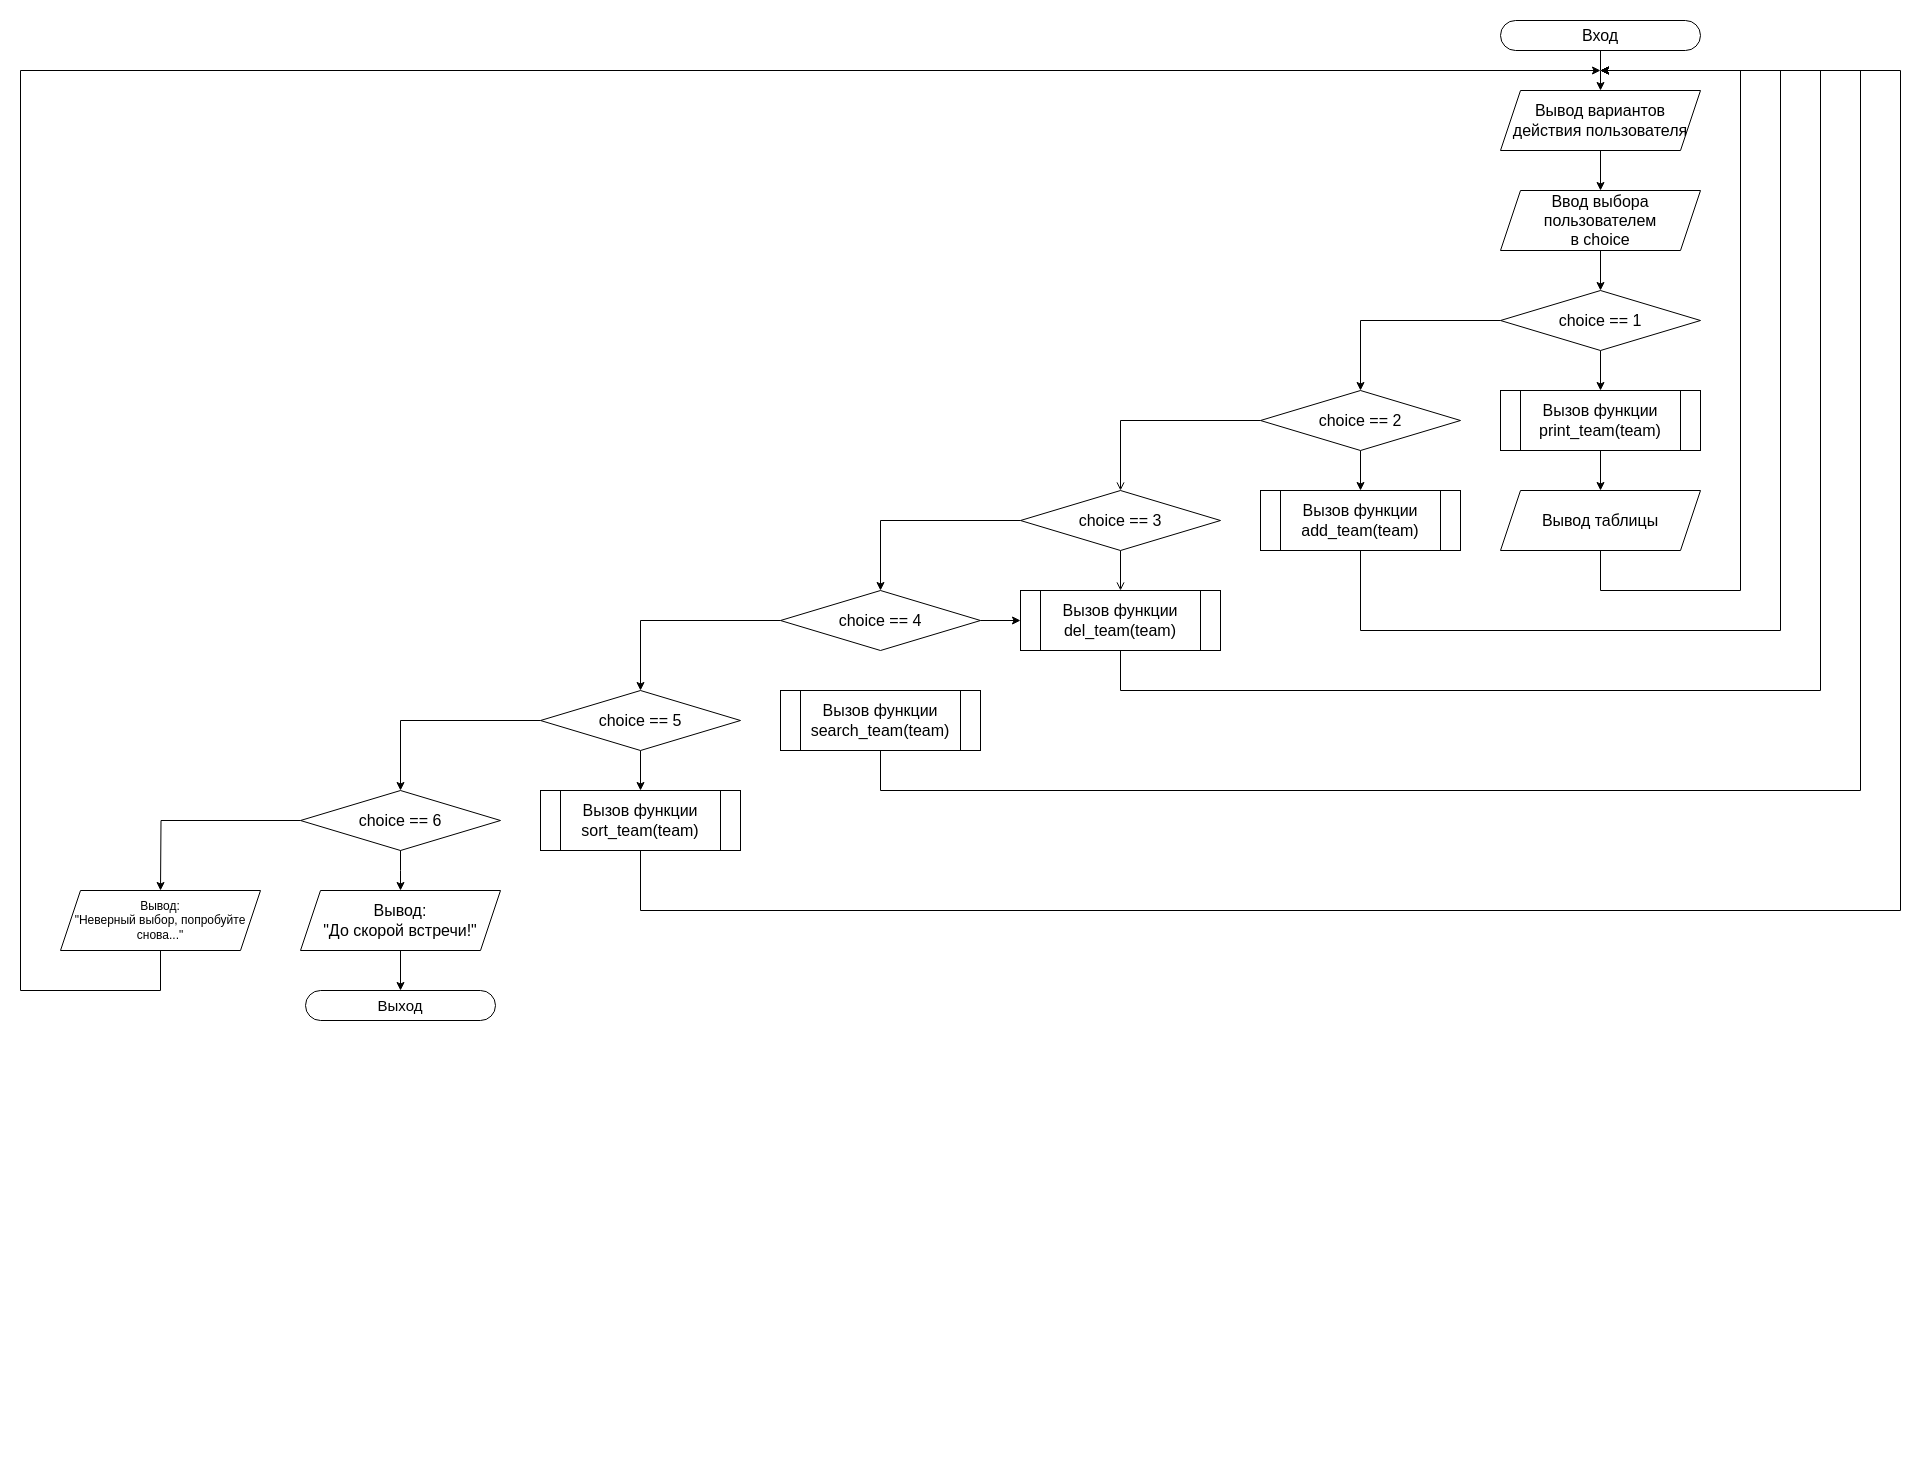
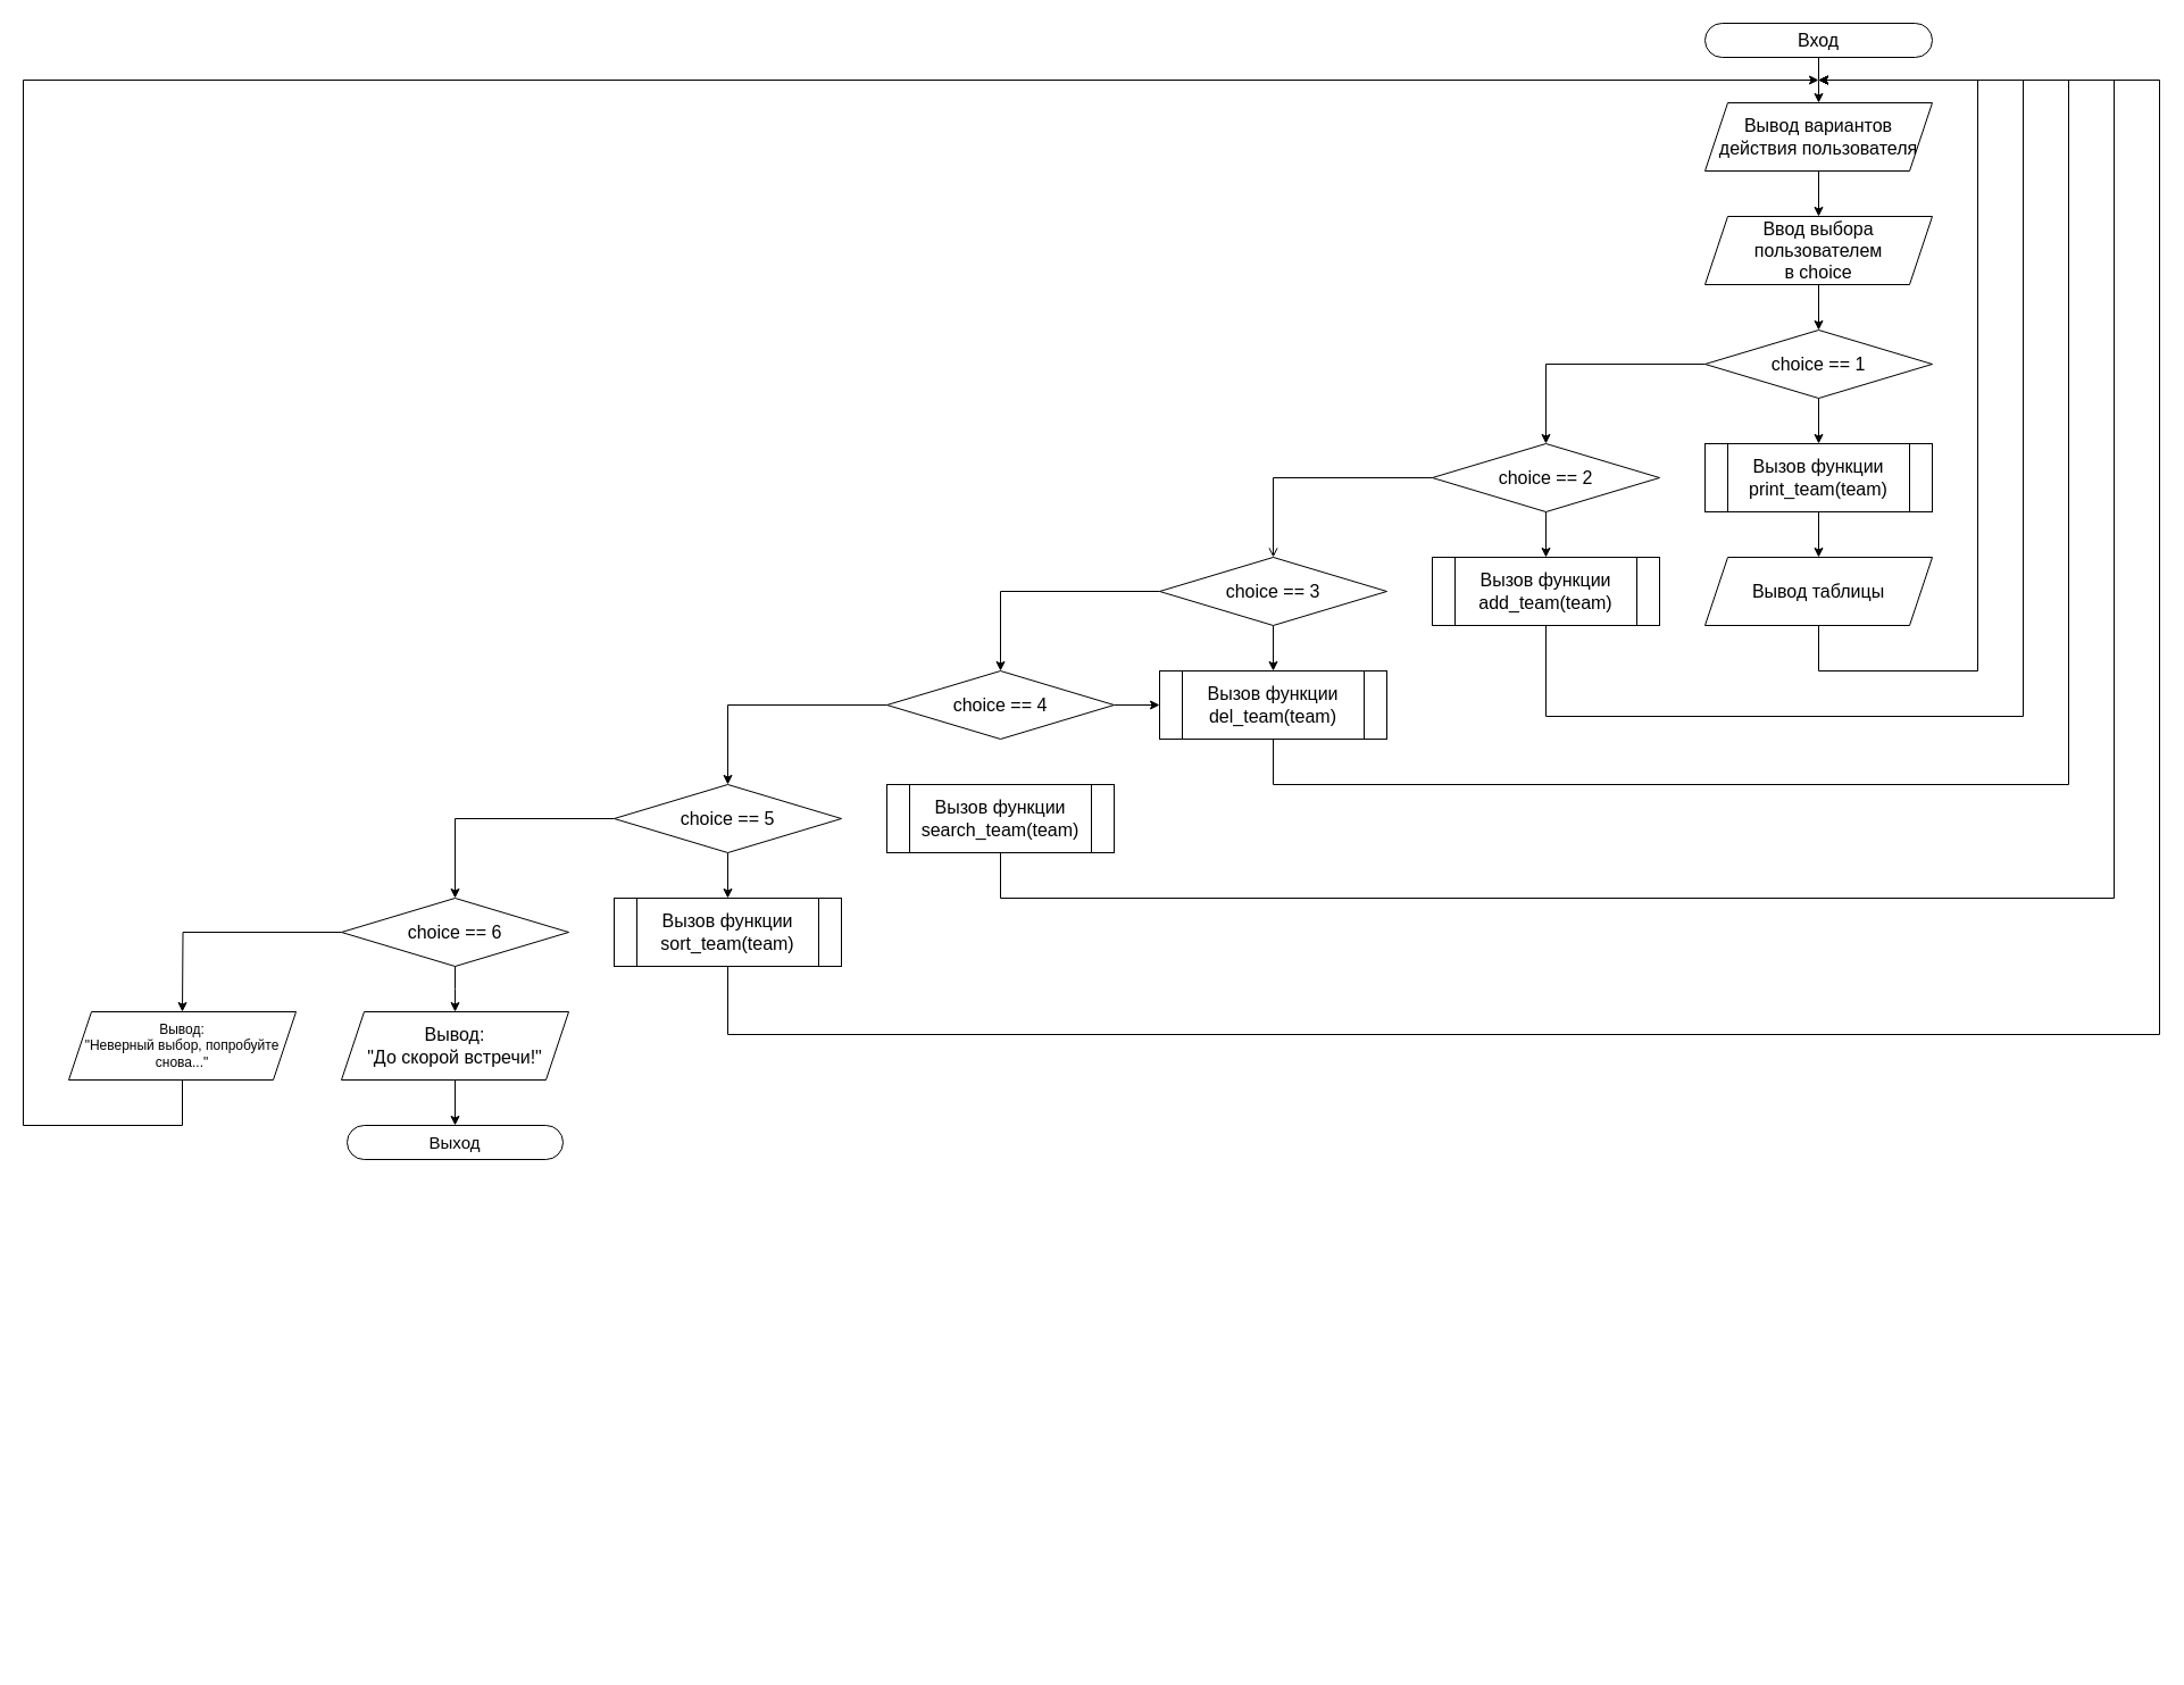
  <mxCell id="0" />
  <mxCell id="1" parent="0" />
  <mxCell id="2" style="edgeStyle=orthogonalEdgeStyle;rounded=0;orthogonalLoop=1;jettySize=auto;html=1;fontSize=16;" parent="1" source="3" edge="1"><mxGeometry relative="1" as="geometry"><mxPoint x="1600" y="90" as="targetPoint" /></mxGeometry></mxCell>
  <mxCell id="3" value="Вход" style="rounded=1;whiteSpace=wrap;html=1;arcSize=50;fontSize=16;" parent="1" vertex="1"><mxGeometry x="1500" y="20" width="200" height="30" as="geometry" /></mxCell>
  <mxCell id="4" style="edgeStyle=orthogonalEdgeStyle;rounded=0;orthogonalLoop=1;jettySize=auto;html=1;entryX=0.5;entryY=0;entryDx=0;entryDy=0;" parent="1" edge="1"><mxGeometry relative="1" as="geometry"><mxPoint x="1600" y="210" as="sourcePoint" /></mxGeometry></mxCell>
  <mxCell id="5" style="edgeStyle=orthogonalEdgeStyle;rounded=0;orthogonalLoop=1;jettySize=auto;html=1;entryX=0.5;entryY=0;entryDx=0;entryDy=0;" parent="1" edge="1"><mxGeometry relative="1" as="geometry"><mxPoint x="1600" y="310" as="sourcePoint" /></mxGeometry></mxCell>
  <mxCell id="6" style="edgeStyle=orthogonalEdgeStyle;rounded=0;orthogonalLoop=1;jettySize=auto;html=1;entryX=0.5;entryY=0;entryDx=0;entryDy=0;" parent="1" edge="1"><mxGeometry relative="1" as="geometry"><mxPoint x="1600" y="410" as="sourcePoint" /></mxGeometry></mxCell>
  <mxCell id="7" style="edgeStyle=orthogonalEdgeStyle;rounded=0;orthogonalLoop=1;jettySize=auto;html=1;" parent="1" edge="1"><mxGeometry relative="1" as="geometry"><mxPoint x="1600" y="510" as="sourcePoint" /></mxGeometry></mxCell>
  <mxCell id="8" style="edgeStyle=orthogonalEdgeStyle;rounded=0;orthogonalLoop=1;jettySize=auto;html=1;entryX=0.5;entryY=0;entryDx=0;entryDy=0;" parent="1" edge="1"><mxGeometry relative="1" as="geometry"><mxPoint x="1600" y="610" as="sourcePoint" /></mxGeometry></mxCell>
  <mxCell id="9" style="edgeStyle=orthogonalEdgeStyle;rounded=0;orthogonalLoop=1;jettySize=auto;html=1;entryX=0.5;entryY=0;entryDx=0;entryDy=0;" parent="1" edge="1"><mxGeometry relative="1" as="geometry"><mxPoint x="1600" y="710" as="sourcePoint" /></mxGeometry></mxCell>
  <mxCell id="10" style="edgeStyle=orthogonalEdgeStyle;rounded=0;orthogonalLoop=1;jettySize=auto;html=1;entryX=0;entryY=0.5;entryDx=0;entryDy=0;" parent="1" edge="1"><mxGeometry relative="1" as="geometry"><mxPoint x="1500" y="580" as="targetPoint" /><Array as="points"><mxPoint x="1600" y="830" /><mxPoint x="1460" y="830" /><mxPoint x="1460" y="580" /></Array></mxGeometry></mxCell>
  <mxCell id="11" style="edgeStyle=orthogonalEdgeStyle;rounded=0;orthogonalLoop=1;jettySize=auto;html=1;entryX=0.5;entryY=0;entryDx=0;entryDy=0;fontSize=15;" parent="1" edge="1"><mxGeometry relative="1" as="geometry"><mxPoint x="1480" y="830" as="sourcePoint" /></mxGeometry></mxCell>
  <mxCell id="12" style="edgeStyle=orthogonalEdgeStyle;rounded=0;orthogonalLoop=1;jettySize=auto;html=1;entryX=0.5;entryY=0;entryDx=0;entryDy=0;fontSize=15;" parent="1" edge="1"><mxGeometry relative="1" as="geometry"><Array as="points"><mxPoint x="1660" y="600" /><mxPoint x="1660" y="1461" /></Array><mxPoint x="1579.697" y="600.091" as="sourcePoint" /></mxGeometry></mxCell>
  <mxCell id="13" style="edgeStyle=orthogonalEdgeStyle;rounded=0;orthogonalLoop=1;jettySize=auto;html=1;entryX=0;entryY=0.5;entryDx=0;entryDy=0;fontSize=15;" parent="1" edge="1"><mxGeometry relative="1" as="geometry"><Array as="points"><mxPoint x="1480" y="1410" /><mxPoint x="1300" y="1410" /><mxPoint x="1300" y="600" /></Array><mxPoint x="1380" y="600" as="targetPoint" /></mxGeometry></mxCell>
  <mxCell id="14" style="edgeStyle=orthogonalEdgeStyle;rounded=0;orthogonalLoop=1;jettySize=auto;html=1;entryX=0.5;entryY=0;entryDx=0;entryDy=0;fontSize=16;" edge="1" parent="1" source="15" target="17"><mxGeometry relative="1" as="geometry" /></mxCell>
  <mxCell id="15" value="Вывод вариантов&lt;br style=&quot;font-size: 16px;&quot;&gt;действия пользователя" style="shape=parallelogram;perimeter=parallelogramPerimeter;whiteSpace=wrap;html=1;fixedSize=1;fontSize=16;" vertex="1" parent="1"><mxGeometry x="1500" y="90" width="200" height="60" as="geometry" /></mxCell>
  <mxCell id="16" style="edgeStyle=orthogonalEdgeStyle;rounded=0;orthogonalLoop=1;jettySize=auto;html=1;entryX=0.5;entryY=0;entryDx=0;entryDy=0;fontSize=16;" edge="1" parent="1" source="17" target="20"><mxGeometry relative="1" as="geometry" /></mxCell>
  <mxCell id="17" value="Ввод выбора пользователем&lt;br style=&quot;font-size: 16px;&quot;&gt;в choice" style="shape=parallelogram;perimeter=parallelogramPerimeter;whiteSpace=wrap;html=1;fixedSize=1;fontSize=16;" vertex="1" parent="1"><mxGeometry x="1500" y="190" width="200" height="60" as="geometry" /></mxCell>
  <mxCell id="18" style="edgeStyle=orthogonalEdgeStyle;rounded=0;orthogonalLoop=1;jettySize=auto;html=1;entryX=0.5;entryY=0;entryDx=0;entryDy=0;fontSize=16;" edge="1" parent="1" source="20" target="24"><mxGeometry relative="1" as="geometry" /></mxCell>
  <mxCell id="19" style="edgeStyle=orthogonalEdgeStyle;rounded=0;orthogonalLoop=1;jettySize=auto;html=1;entryX=0.5;entryY=0;entryDx=0;entryDy=0;fontSize=16;" edge="1" parent="1" source="20" target="27"><mxGeometry relative="1" as="geometry" /></mxCell>
  <mxCell id="20" value="choice == 1" style="rhombus;whiteSpace=wrap;html=1;fontSize=16;" vertex="1" parent="1"><mxGeometry x="1500" y="290" width="200" height="60" as="geometry" /></mxCell>
  <mxCell id="21" style="edgeStyle=orthogonalEdgeStyle;rounded=0;orthogonalLoop=1;jettySize=auto;html=1;" edge="1" parent="1" source="22"><mxGeometry relative="1" as="geometry"><mxPoint x="1600" y="70" as="targetPoint" /><Array as="points"><mxPoint x="1600" y="590" /><mxPoint x="1740" y="590" /><mxPoint x="1740" y="70" /></Array></mxGeometry></mxCell>
  <mxCell id="22" value="Вывод таблицы" style="shape=parallelogram;perimeter=parallelogramPerimeter;whiteSpace=wrap;html=1;fixedSize=1;fontSize=16;" vertex="1" parent="1"><mxGeometry x="1500" y="490" width="200" height="60" as="geometry" /></mxCell>
  <mxCell id="23" style="edgeStyle=orthogonalEdgeStyle;rounded=0;orthogonalLoop=1;jettySize=auto;html=1;entryX=0.5;entryY=0;entryDx=0;entryDy=0;fontSize=16;" edge="1" parent="1" source="24" target="22"><mxGeometry relative="1" as="geometry" /></mxCell>
  <mxCell id="24" value="Вызов функции &lt;br style=&quot;font-size: 16px;&quot;&gt;print_team(team)" style="shape=process;whiteSpace=wrap;html=1;backgroundOutline=1;fontSize=16;" vertex="1" parent="1"><mxGeometry x="1500" y="390" width="200" height="60" as="geometry" /></mxCell>
  <mxCell id="25" style="edgeStyle=orthogonalEdgeStyle;rounded=0;orthogonalLoop=1;jettySize=auto;html=1;entryX=0.5;entryY=0;entryDx=0;entryDy=0;fontSize=16;" edge="1" source="27" target="29" parent="1"><mxGeometry relative="1" as="geometry" /></mxCell>
  <mxCell id="26" style="edgeStyle=orthogonalEdgeStyle;rounded=0;orthogonalLoop=1;jettySize=auto;html=1;entryX=0.5;entryY=0;entryDx=0;entryDy=0;fontSize=16;endArrow=open;" edge="1" parent="1" source="27" target="32"><mxGeometry relative="1" as="geometry" /></mxCell>
  <mxCell id="27" value="choice == 2" style="rhombus;whiteSpace=wrap;html=1;fontSize=16;" vertex="1" parent="1"><mxGeometry x="1260" y="390" width="200" height="60" as="geometry" /></mxCell>
  <mxCell id="28" style="edgeStyle=orthogonalEdgeStyle;rounded=0;orthogonalLoop=1;jettySize=auto;html=1;" edge="1" parent="1" source="29"><mxGeometry relative="1" as="geometry"><mxPoint x="1600" y="70" as="targetPoint" /><Array as="points"><mxPoint x="1360" y="630" /><mxPoint x="1780" y="630" /><mxPoint x="1780" y="70" /></Array></mxGeometry></mxCell>
  <mxCell id="29" value="Вызов функции &lt;br style=&quot;font-size: 16px;&quot;&gt;add_team(team)" style="shape=process;whiteSpace=wrap;html=1;backgroundOutline=1;fontSize=16;" vertex="1" parent="1"><mxGeometry x="1260" y="490" width="200" height="60" as="geometry" /></mxCell>
- <mxCell id="30" style="edgeStyle=orthogonalEdgeStyle;rounded=0;orthogonalLoop=1;jettySize=auto;html=1;entryX=0.5;entryY=0;entryDx=0;entryDy=0;fontSize=16;endArrow=open;" edge="1" source="32" target="34" parent="1"><mxGeometry relative="1" as="geometry" /></mxCell>
+ <mxCell id="30" style="edgeStyle=orthogonalEdgeStyle;rounded=0;orthogonalLoop=1;jettySize=auto;html=1;entryX=0.5;entryY=0;entryDx=0;entryDy=0;fontSize=16;" edge="1" source="32" target="34" parent="1"><mxGeometry relative="1" as="geometry" /></mxCell>
  <mxCell id="31" style="edgeStyle=orthogonalEdgeStyle;rounded=0;orthogonalLoop=1;jettySize=auto;html=1;entryX=0.5;entryY=0;entryDx=0;entryDy=0;fontSize=16;" edge="1" parent="1" source="32" target="37"><mxGeometry relative="1" as="geometry" /></mxCell>
  <mxCell id="32" value="choice == 3" style="rhombus;whiteSpace=wrap;html=1;fontSize=16;" vertex="1" parent="1"><mxGeometry x="1020" y="490" width="200" height="60" as="geometry" /></mxCell>
  <mxCell id="33" style="edgeStyle=orthogonalEdgeStyle;rounded=0;orthogonalLoop=1;jettySize=auto;html=1;" edge="1" parent="1" source="34"><mxGeometry relative="1" as="geometry"><mxPoint x="1600" y="70" as="targetPoint" /><Array as="points"><mxPoint x="1120" y="690" /><mxPoint x="1820" y="690" /><mxPoint x="1820" y="70" /></Array></mxGeometry></mxCell>
  <mxCell id="34" value="Вызов функции &lt;br style=&quot;font-size: 16px;&quot;&gt;del_team(team)" style="shape=process;whiteSpace=wrap;html=1;backgroundOutline=1;fontSize=16;" vertex="1" parent="1"><mxGeometry x="1020" y="590" width="200" height="60" as="geometry" /></mxCell>
  <mxCell id="35" style="edgeStyle=orthogonalEdgeStyle;rounded=0;orthogonalLoop=1;jettySize=auto;html=1;fontSize=16;" edge="1" source="37" target="34" parent="1"><mxGeometry relative="1" as="geometry" /></mxCell>
  <mxCell id="36" style="edgeStyle=orthogonalEdgeStyle;rounded=0;orthogonalLoop=1;jettySize=auto;html=1;entryX=0.5;entryY=0;entryDx=0;entryDy=0;fontSize=16;" edge="1" parent="1" source="37" target="42"><mxGeometry relative="1" as="geometry" /></mxCell>
  <mxCell id="37" value="choice == 4" style="rhombus;whiteSpace=wrap;html=1;fontSize=16;" vertex="1" parent="1"><mxGeometry x="780" y="590" width="200" height="60" as="geometry" /></mxCell>
  <mxCell id="38" style="edgeStyle=orthogonalEdgeStyle;rounded=0;orthogonalLoop=1;jettySize=auto;html=1;" edge="1" parent="1" source="39"><mxGeometry relative="1" as="geometry"><mxPoint x="1600" y="70" as="targetPoint" /><Array as="points"><mxPoint x="880" y="790" /><mxPoint x="1860" y="790" /><mxPoint x="1860" y="70" /></Array></mxGeometry></mxCell>
  <mxCell id="39" value="Вызов функции &lt;br style=&quot;font-size: 16px;&quot;&gt;search_team(team)" style="shape=process;whiteSpace=wrap;html=1;backgroundOutline=1;fontSize=16;" vertex="1" parent="1"><mxGeometry x="780" y="690" width="200" height="60" as="geometry" /></mxCell>
  <mxCell id="40" style="edgeStyle=orthogonalEdgeStyle;rounded=0;orthogonalLoop=1;jettySize=auto;html=1;entryX=0.5;entryY=0;entryDx=0;entryDy=0;fontSize=16;" edge="1" source="42" target="44" parent="1"><mxGeometry relative="1" as="geometry" /></mxCell>
  <mxCell id="41" style="edgeStyle=orthogonalEdgeStyle;rounded=0;orthogonalLoop=1;jettySize=auto;html=1;entryX=0.5;entryY=0;entryDx=0;entryDy=0;fontSize=16;" edge="1" parent="1" source="42" target="46"><mxGeometry relative="1" as="geometry" /></mxCell>
  <mxCell id="42" value="choice == 5" style="rhombus;whiteSpace=wrap;html=1;fontSize=16;" vertex="1" parent="1"><mxGeometry x="540" y="690" width="200" height="60" as="geometry" /></mxCell>
  <mxCell id="43" style="edgeStyle=orthogonalEdgeStyle;rounded=0;orthogonalLoop=1;jettySize=auto;html=1;" edge="1" parent="1" source="44"><mxGeometry relative="1" as="geometry"><mxPoint x="1600" y="70" as="targetPoint" /><Array as="points"><mxPoint x="640" y="910" /><mxPoint x="1900" y="910" /><mxPoint x="1900" y="70" /></Array></mxGeometry></mxCell>
  <mxCell id="44" value="Вызов функции &lt;br style=&quot;font-size: 16px;&quot;&gt;sort_team(team)" style="shape=process;whiteSpace=wrap;html=1;backgroundOutline=1;fontSize=16;" vertex="1" parent="1"><mxGeometry x="540" y="790" width="200" height="60" as="geometry" /></mxCell>
  <mxCell id="45" style="edgeStyle=orthogonalEdgeStyle;rounded=0;orthogonalLoop=1;jettySize=auto;html=1;entryX=0.5;entryY=0;entryDx=0;entryDy=0;fontSize=16;" edge="1" parent="1" source="46"><mxGeometry relative="1" as="geometry"><mxPoint x="160" y="890" as="targetPoint" /></mxGeometry></mxCell>
  <mxCell id="46" value="choice == 6" style="rhombus;whiteSpace=wrap;html=1;fontSize=16;" vertex="1" parent="1"><mxGeometry x="300" y="790" width="200" height="60" as="geometry" /></mxCell>
  <mxCell id="47" style="edgeStyle=orthogonalEdgeStyle;rounded=0;orthogonalLoop=1;jettySize=auto;html=1;entryX=0.5;entryY=0;entryDx=0;entryDy=0;fontSize=16;" edge="1" source="46" parent="1"><mxGeometry relative="1" as="geometry"><mxPoint x="400" y="890" as="targetPoint" /></mxGeometry></mxCell>
  <mxCell id="48" style="edgeStyle=orthogonalEdgeStyle;rounded=0;orthogonalLoop=1;jettySize=auto;html=1;entryX=0.5;entryY=0;entryDx=0;entryDy=0;" edge="1" parent="1" source="49" target="52"><mxGeometry relative="1" as="geometry" /></mxCell>
  <mxCell id="49" value="Вывод:&lt;br style=&quot;font-size: 16px;&quot;&gt;&quot;До скорой встречи!&quot;" style="shape=parallelogram;perimeter=parallelogramPerimeter;whiteSpace=wrap;html=1;fixedSize=1;fontSize=16;" vertex="1" parent="1"><mxGeometry x="300" y="890" width="200" height="60" as="geometry" /></mxCell>
  <mxCell id="50" style="edgeStyle=orthogonalEdgeStyle;rounded=0;orthogonalLoop=1;jettySize=auto;html=1;fontSize=16;" edge="1" parent="1" source="51"><mxGeometry relative="1" as="geometry"><mxPoint x="1600" y="70" as="targetPoint" /><Array as="points"><mxPoint x="160" y="990" /><mxPoint x="20" y="990" /><mxPoint x="20" y="70" /></Array></mxGeometry></mxCell>
  <mxCell id="51" value="Вывод:&lt;br style=&quot;font-size: 12px;&quot;&gt;&quot;Неверный выбор, попробуйте&lt;br style=&quot;font-size: 12px;&quot;&gt;снова...&quot;" style="shape=parallelogram;perimeter=parallelogramPerimeter;whiteSpace=wrap;html=1;fixedSize=1;fontSize=12;" vertex="1" parent="1"><mxGeometry x="60" y="890" width="200" height="60" as="geometry" /></mxCell>
  <mxCell id="52" value="Выход" style="rounded=1;whiteSpace=wrap;html=1;arcSize=50;fontSize=15;" vertex="1" parent="1"><mxGeometry x="305" y="990" width="190" height="30" as="geometry" /></mxCell>
